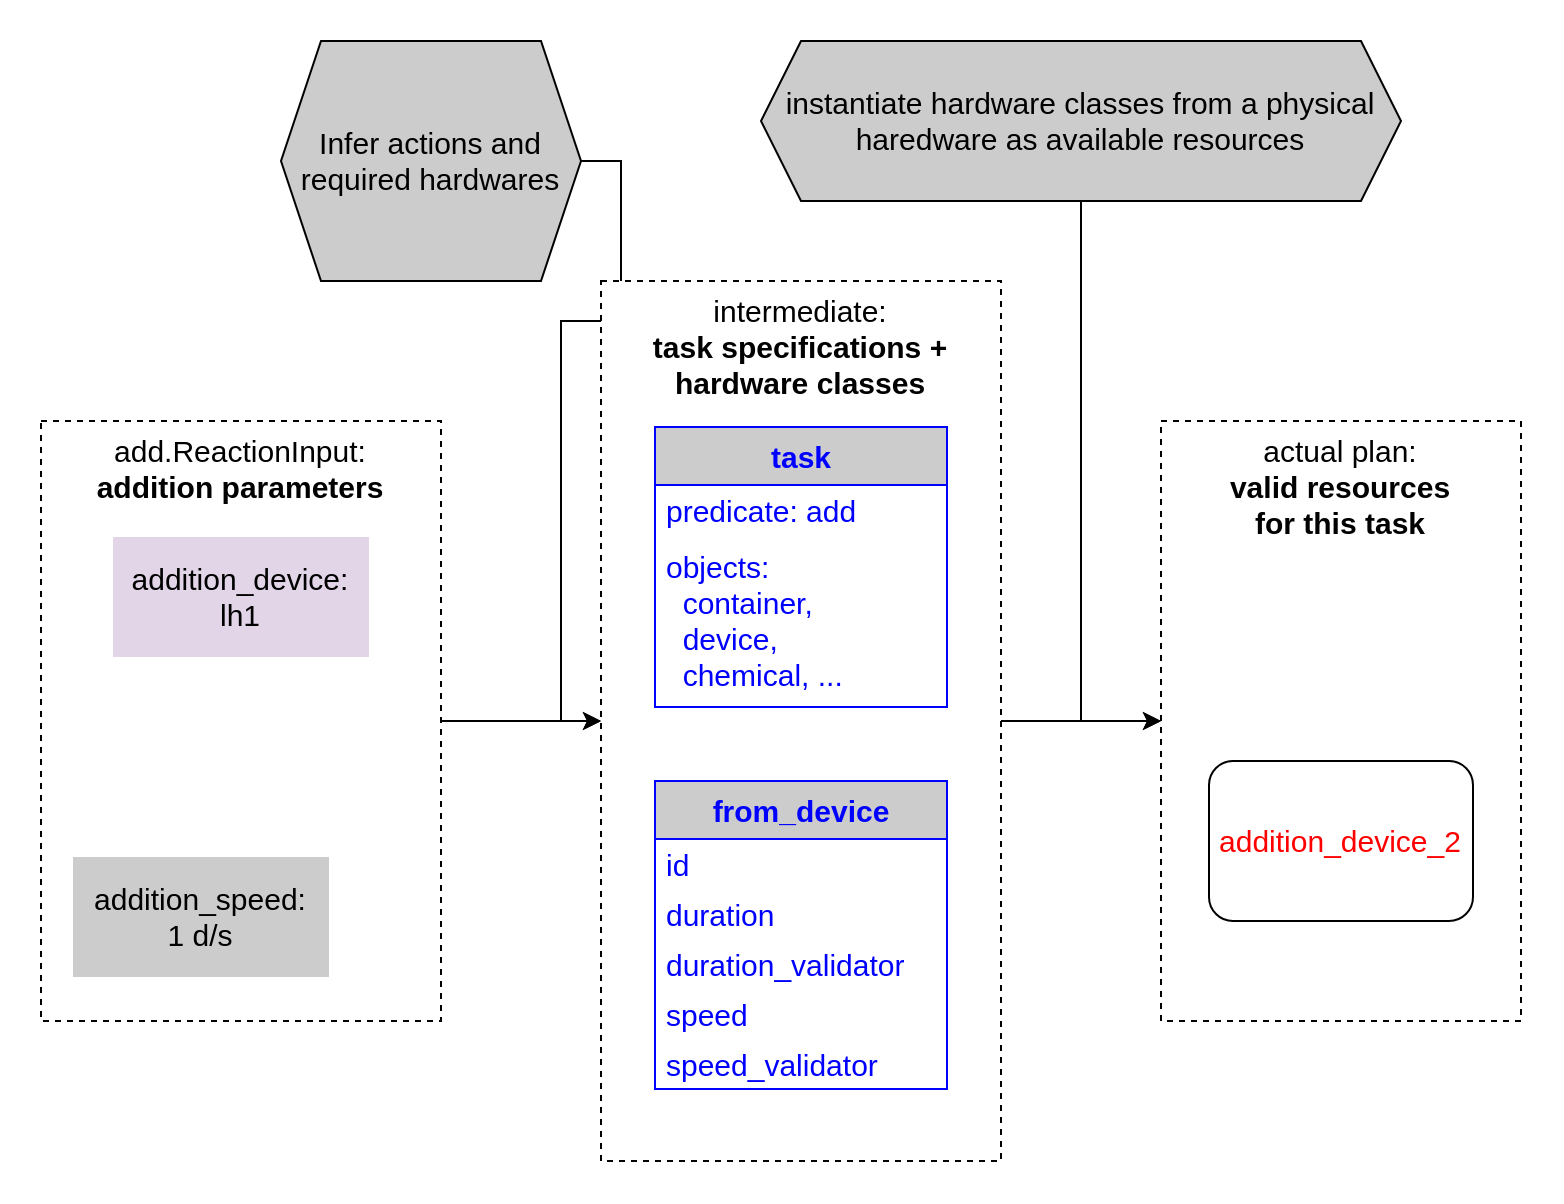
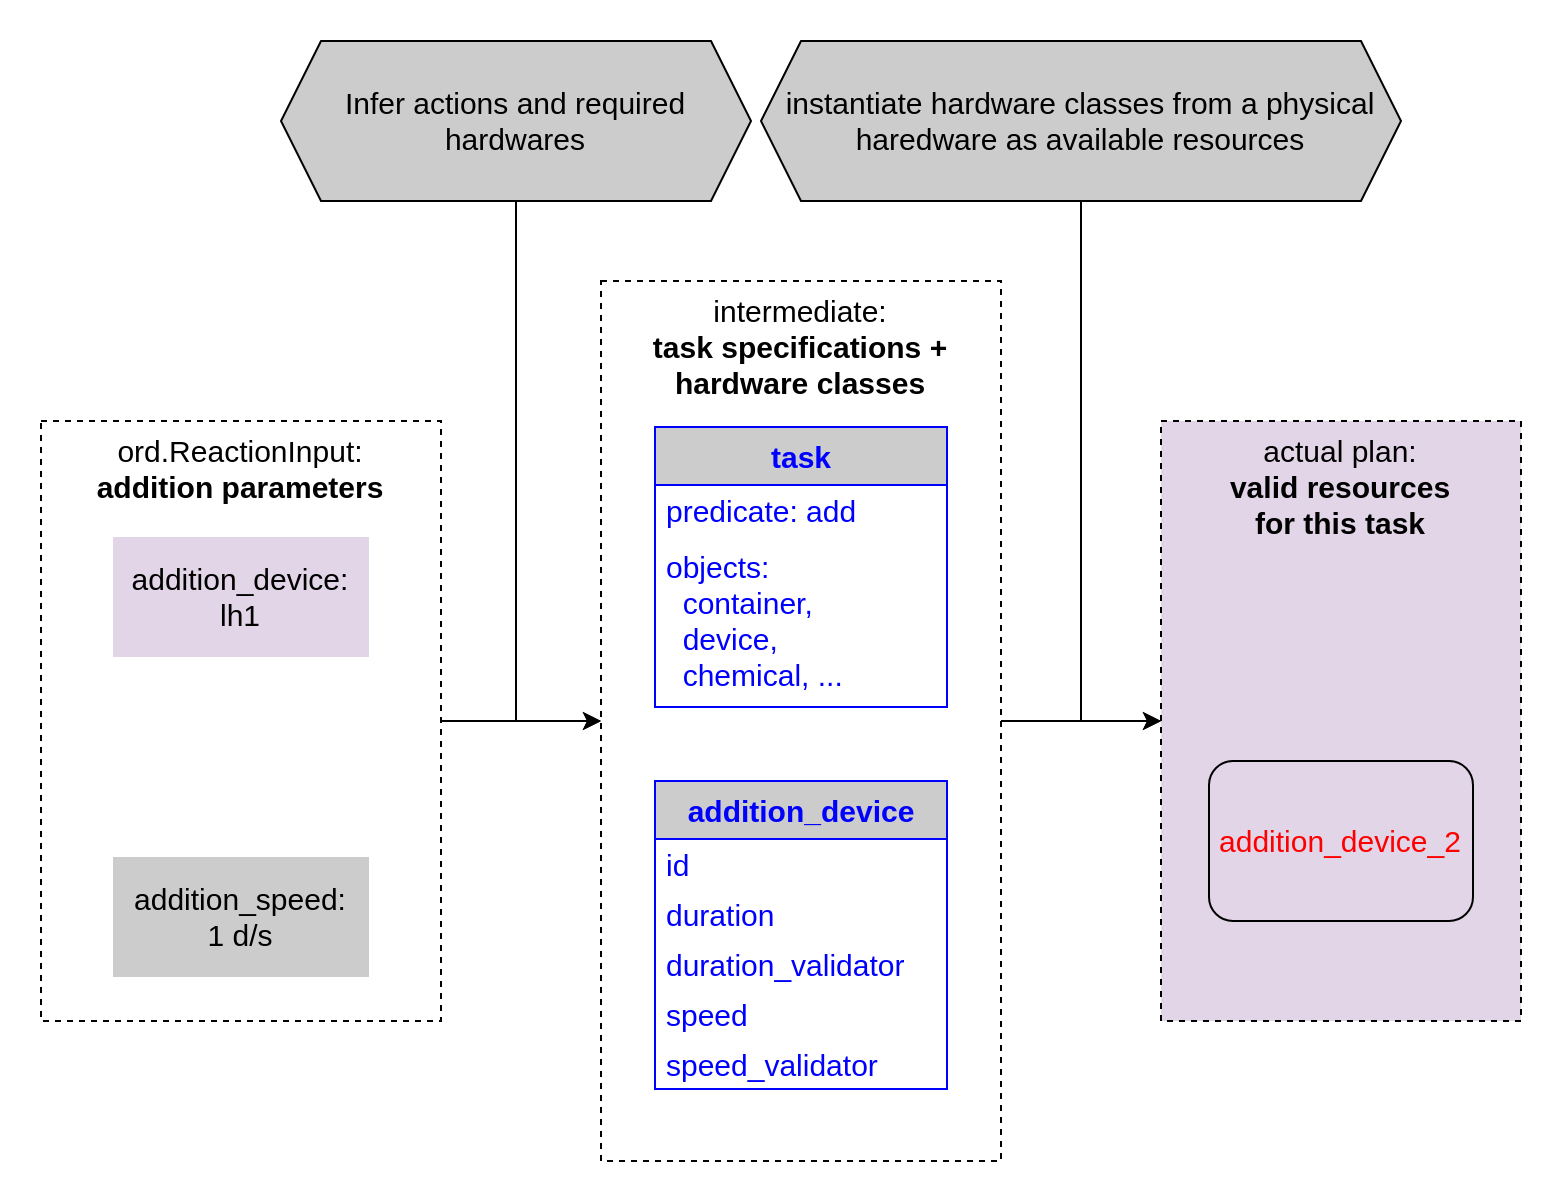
  <mxCell id="0" />
  <mxCell id="1" parent="0" />
  <mxCell id="2" style="edgeStyle=orthogonalEdgeStyle;rounded=0;orthogonalLoop=1;jettySize=auto;html=1;entryX=0;entryY=0.5;entryDx=0;entryDy=0;fontSize=15;fontColor=#FF0000;" parent="1" source="9" target="12" edge="1"><mxGeometry relative="1" as="geometry" /></mxCell>
  <mxCell id="3" style="edgeStyle=orthogonalEdgeStyle;rounded=0;orthogonalLoop=1;jettySize=auto;html=1;entryX=0;entryY=0.5;entryDx=0;entryDy=0;fontSize=15;fontColor=#FF0000;" parent="1" source="12" target="22" edge="1"><mxGeometry relative="1" as="geometry" /></mxCell>
  <mxCell id="4" style="edgeStyle=orthogonalEdgeStyle;rounded=0;orthogonalLoop=1;jettySize=auto;html=1;entryX=0;entryY=0.5;entryDx=0;entryDy=0;fontSize=15;fontColor=#FF0000;" parent="1" source="5" target="12" edge="1"><mxGeometry relative="1" as="geometry" /></mxCell>
- <mxCell id="5" value="&lt;span style=&quot;color: rgb(0, 0, 0); font-family: Helvetica; font-size: 15px; font-style: normal; font-variant-ligatures: normal; font-variant-caps: normal; font-weight: 400; letter-spacing: normal; orphans: 2; text-align: center; text-indent: 0px; text-transform: none; widows: 2; word-spacing: 0px; -webkit-text-stroke-width: 0px; text-decoration-thickness: initial; text-decoration-style: initial; text-decoration-color: initial; float: none; display: inline !important;&quot;&gt;Infer actions and required hardwares&lt;/span&gt;" style="shape=hexagon;perimeter=hexagonPerimeter2;whiteSpace=wrap;html=1;fixedSize=1;strokeColor=#000000;fontSize=15;fontColor=#FF0000;fillColor=#CCCCCC;" parent="1" vertex="1"><mxGeometry x="140" y="20" width="150" height="120" as="geometry" /></mxCell>
+ <mxCell id="5" value="&lt;span style=&quot;color: rgb(0, 0, 0); font-family: Helvetica; font-size: 15px; font-style: normal; font-variant-ligatures: normal; font-variant-caps: normal; font-weight: 400; letter-spacing: normal; orphans: 2; text-align: center; text-indent: 0px; text-transform: none; widows: 2; word-spacing: 0px; -webkit-text-stroke-width: 0px; text-decoration-thickness: initial; text-decoration-style: initial; text-decoration-color: initial; float: none; display: inline !important;&quot;&gt;Infer actions and required hardwares&lt;/span&gt;" style="shape=hexagon;perimeter=hexagonPerimeter2;whiteSpace=wrap;html=1;fixedSize=1;strokeColor=#000000;fontSize=15;fontColor=#FF0000;fillColor=#CCCCCC;" parent="1" vertex="1"><mxGeometry x="140" y="20" width="235" height="80" as="geometry" /></mxCell>
  <mxCell id="6" style="edgeStyle=orthogonalEdgeStyle;rounded=0;orthogonalLoop=1;jettySize=auto;html=1;entryX=0;entryY=0.5;entryDx=0;entryDy=0;fontSize=15;fontColor=#FF0000;" parent="1" source="7" target="22" edge="1"><mxGeometry relative="1" as="geometry" /></mxCell>
  <mxCell id="7" value="&lt;font color=&quot;#000000&quot;&gt;instantiate hardware classes from a physical haredware as available resources&lt;/font&gt;" style="shape=hexagon;perimeter=hexagonPerimeter2;whiteSpace=wrap;html=1;fixedSize=1;strokeColor=#000000;fontSize=15;fontColor=#FF0000;fillColor=#CCCCCC;" parent="1" vertex="1"><mxGeometry x="380" y="20" width="320" height="80" as="geometry" /></mxCell>
  <mxCell id="8" value="" style="group" parent="1" vertex="1" connectable="0"><mxGeometry x="20" y="210" width="200" height="300" as="geometry" /></mxCell>
- <mxCell id="9" value="add.ReactionInput:&lt;br&gt;&lt;b&gt;addition parameters&lt;/b&gt;" style="rounded=0;whiteSpace=wrap;html=1;fontSize=15;verticalAlign=top;dashed=1;" parent="8" vertex="1"><mxGeometry width="200" height="300" as="geometry" /></mxCell>
+ <mxCell id="9" value="ord.ReactionInput:&lt;br&gt;&lt;b&gt;addition parameters&lt;/b&gt;" style="rounded=0;whiteSpace=wrap;html=1;fontSize=15;verticalAlign=top;dashed=1;" parent="8" vertex="1"><mxGeometry width="200" height="300" as="geometry" /></mxCell>
  <mxCell id="10" value="addition_device: lh1" style="rounded=0;whiteSpace=wrap;html=1;fontSize=15;fillColor=#e1d5e7;strokeColor=none;" parent="8" vertex="1"><mxGeometry x="36" y="58" width="128" height="60" as="geometry" /></mxCell>
- <mxCell id="11" value="addition_speed: &lt;br&gt;1 d/s" style="rounded=0;whiteSpace=wrap;html=1;fontSize=15;fillColor=#CCCCCC;strokeColor=none;" parent="8" vertex="1"><mxGeometry x="16" y="218" width="128" height="60" as="geometry" /></mxCell>
+ <mxCell id="11" value="addition_speed: &lt;br&gt;1 d/s" style="rounded=0;whiteSpace=wrap;html=1;fontSize=15;fillColor=#CCCCCC;strokeColor=none;" parent="8" vertex="1"><mxGeometry x="36" y="218" width="128" height="60" as="geometry" /></mxCell>
  <mxCell id="12" value="intermediate: &lt;br&gt;&lt;b&gt;task specifications +&lt;br&gt;hardware classes&lt;/b&gt;" style="rounded=0;whiteSpace=wrap;html=1;fontSize=15;verticalAlign=top;dashed=1;" parent="1" vertex="1"><mxGeometry x="300" y="140" width="200" height="440" as="geometry" /></mxCell>
- <mxCell id="13" value="from_device" style="swimlane;fontStyle=1;align=center;verticalAlign=middle;childLayout=stackLayout;horizontal=1;startSize=29;horizontalStack=0;resizeParent=1;resizeParentMax=0;resizeLast=0;collapsible=0;marginBottom=0;html=1;strokeColor=#0000FF;fontSize=15;fontColor=#0000FF;fillColor=#CCCCCC;" parent="1" vertex="1"><mxGeometry x="327" y="390" width="146" height="154" as="geometry" /></mxCell>
+ <mxCell id="13" value="addition_device" style="swimlane;fontStyle=1;align=center;verticalAlign=middle;childLayout=stackLayout;horizontal=1;startSize=29;horizontalStack=0;resizeParent=1;resizeParentMax=0;resizeLast=0;collapsible=0;marginBottom=0;html=1;strokeColor=#0000FF;fontSize=15;fontColor=#0000FF;fillColor=#CCCCCC;" parent="1" vertex="1"><mxGeometry x="327" y="390" width="146" height="154" as="geometry" /></mxCell>
  <mxCell id="14" value="id" style="text;html=1;strokeColor=none;fillColor=none;align=left;verticalAlign=middle;spacingLeft=4;spacingRight=4;overflow=hidden;rotatable=0;points=[[0,0.5],[1,0.5]];portConstraint=eastwest;dashed=1;fontSize=15;fontColor=#0000FF;" parent="13" vertex="1"><mxGeometry y="29" width="146" height="25" as="geometry" /></mxCell>
  <mxCell id="15" value="duration" style="text;html=1;strokeColor=none;fillColor=none;align=left;verticalAlign=middle;spacingLeft=4;spacingRight=4;overflow=hidden;rotatable=0;points=[[0,0.5],[1,0.5]];portConstraint=eastwest;dashed=1;fontSize=15;fontColor=#0000FF;" parent="13" vertex="1"><mxGeometry y="54" width="146" height="25" as="geometry" /></mxCell>
  <mxCell id="16" value="duration_validator" style="text;html=1;strokeColor=none;fillColor=none;align=left;verticalAlign=middle;spacingLeft=4;spacingRight=4;overflow=hidden;rotatable=0;points=[[0,0.5],[1,0.5]];portConstraint=eastwest;dashed=1;fontSize=15;fontColor=#0000FF;" parent="13" vertex="1"><mxGeometry y="79" width="146" height="25" as="geometry" /></mxCell>
  <mxCell id="17" value="speed" style="text;html=1;strokeColor=none;fillColor=none;align=left;verticalAlign=middle;spacingLeft=4;spacingRight=4;overflow=hidden;rotatable=0;points=[[0,0.5],[1,0.5]];portConstraint=eastwest;dashed=1;fontSize=15;fontColor=#0000FF;" parent="13" vertex="1"><mxGeometry y="104" width="146" height="25" as="geometry" /></mxCell>
  <mxCell id="18" value="speed_validator" style="text;html=1;strokeColor=none;fillColor=none;align=left;verticalAlign=middle;spacingLeft=4;spacingRight=4;overflow=hidden;rotatable=0;points=[[0,0.5],[1,0.5]];portConstraint=eastwest;dashed=1;fontSize=15;fontColor=#0000FF;" parent="13" vertex="1"><mxGeometry y="129" width="146" height="25" as="geometry" /></mxCell>
  <mxCell id="19" value="task" style="swimlane;fontStyle=1;align=center;verticalAlign=middle;childLayout=stackLayout;horizontal=1;startSize=29;horizontalStack=0;resizeParent=1;resizeParentMax=0;resizeLast=0;collapsible=0;marginBottom=0;html=1;strokeColor=#0000FF;fontSize=15;fontColor=#0000FF;fillColor=#CCCCCC;" vertex="1" parent="1"><mxGeometry x="327" y="213" width="146" height="140" as="geometry" /></mxCell>
  <mxCell id="20" value="predicate: add" style="text;html=1;strokeColor=none;fillColor=none;align=left;verticalAlign=middle;spacingLeft=4;spacingRight=4;overflow=hidden;rotatable=0;points=[[0,0.5],[1,0.5]];portConstraint=eastwest;dashed=1;fontSize=15;fontColor=#0000FF;" vertex="1" parent="19"><mxGeometry y="29" width="146" height="25" as="geometry" /></mxCell>
  <mxCell id="21" value="objects: &lt;br&gt;&amp;nbsp; container, &lt;br&gt;&amp;nbsp; device, &lt;br&gt;&amp;nbsp; chemical, ..." style="text;html=1;strokeColor=none;fillColor=none;align=left;verticalAlign=middle;spacingLeft=4;spacingRight=4;overflow=hidden;rotatable=0;points=[[0,0.5],[1,0.5]];portConstraint=eastwest;dashed=1;fontSize=15;fontColor=#0000FF;" vertex="1" parent="19"><mxGeometry y="54" width="146" height="86" as="geometry" /></mxCell>
- <mxCell id="22" value="actual plan: &lt;br&gt;&lt;b&gt;valid resources &lt;br&gt;for this task&lt;/b&gt;" style="rounded=0;whiteSpace=wrap;html=1;fontSize=15;verticalAlign=top;dashed=1;" parent="1" vertex="1"><mxGeometry x="580" y="210" width="180" height="300" as="geometry" /></mxCell>
+ <mxCell id="22" value="actual plan: &lt;br&gt;&lt;b&gt;valid resources &lt;br&gt;for this task&lt;/b&gt;" style="rounded=0;whiteSpace=wrap;html=1;fontSize=15;verticalAlign=top;dashed=1;fillColor=#e1d5e7;" parent="1" vertex="1"><mxGeometry x="580" y="210" width="180" height="300" as="geometry" /></mxCell>
  <mxCell id="23" value="addition_device_2" style="whiteSpace=wrap;html=1;fontSize=15;fillColor=none;fontColor=#FF0000;movable=1;resizable=1;rotatable=1;deletable=1;editable=1;connectable=1;rounded=1;" parent="1" vertex="1"><mxGeometry x="604" y="380" width="132" height="80" as="geometry" /></mxCell>
